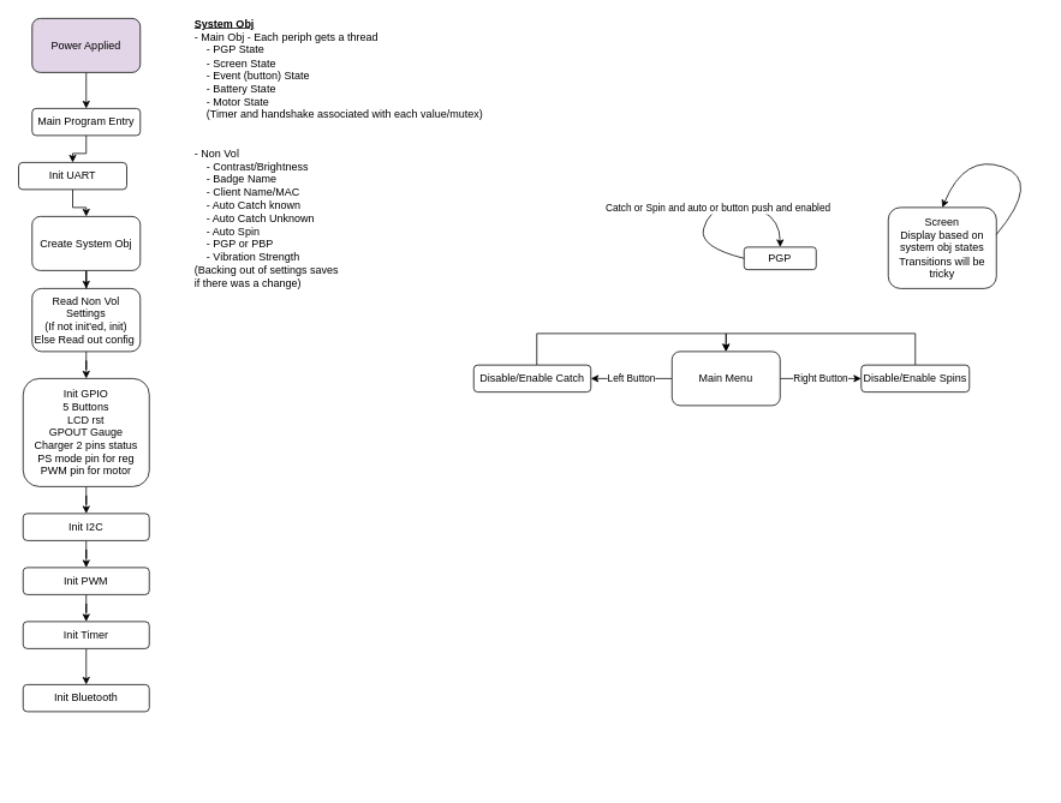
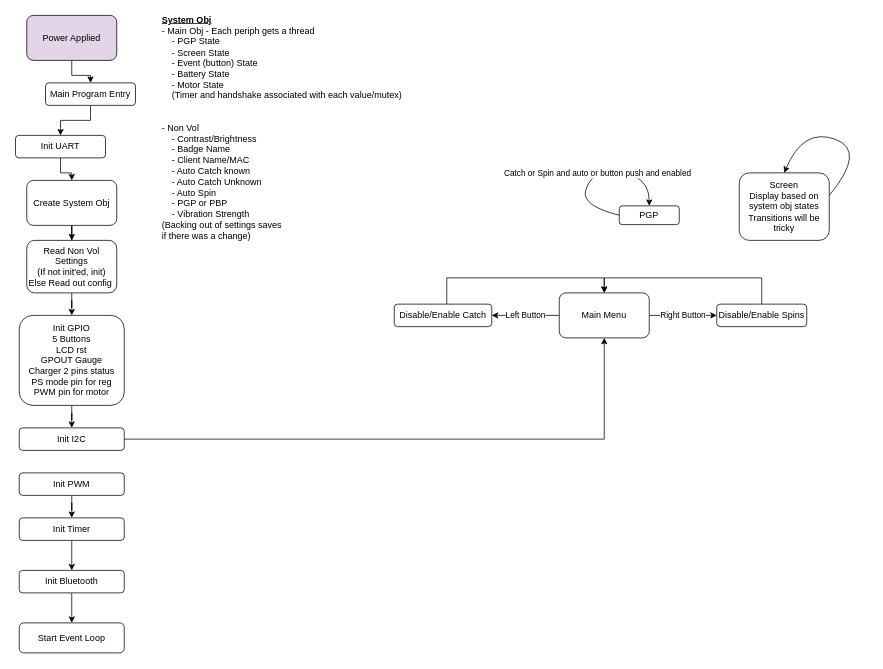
  <mxCell id="0" />
  <mxCell id="1" parent="0" />
  <mxCell id="2" value="" style="edgeStyle=orthogonalEdgeStyle;rounded=0;orthogonalLoop=1;jettySize=auto;html=1;" edge="1" parent="1" source="3" target="5"><mxGeometry relative="1" as="geometry" /></mxCell>
  <mxCell id="3" value="Power Applied" style="rounded=1;whiteSpace=wrap;html=1;fillColor=#e1d5e7;" vertex="1" parent="1"><mxGeometry x="35" y="20" width="120" height="60" as="geometry" /></mxCell>
  <mxCell id="4" value="" style="edgeStyle=orthogonalEdgeStyle;rounded=0;orthogonalLoop=1;jettySize=auto;html=1;" edge="1" parent="1" source="5" target="7"><mxGeometry relative="1" as="geometry" /></mxCell>
- <mxCell id="5" value="Main Program Entry" style="rounded=1;whiteSpace=wrap;html=1;" vertex="1" parent="1"><mxGeometry x="35" y="120" width="120" height="30" as="geometry" /></mxCell>
+ <mxCell id="5" value="Main Program Entry" style="rounded=1;whiteSpace=wrap;html=1;" vertex="1" parent="1"><mxGeometry x="60" y="110" width="120" height="30" as="geometry" /></mxCell>
  <mxCell id="6" value="" style="edgeStyle=orthogonalEdgeStyle;rounded=0;orthogonalLoop=1;jettySize=auto;html=1;" edge="1" parent="1" source="7" target="9"><mxGeometry relative="1" as="geometry" /></mxCell>
  <mxCell id="7" value="Init UART" style="rounded=1;whiteSpace=wrap;html=1;" vertex="1" parent="1"><mxGeometry x="20" y="180" width="120" height="30" as="geometry" /></mxCell>
  <mxCell id="8" value="" style="edgeStyle=orthogonalEdgeStyle;rounded=0;orthogonalLoop=1;jettySize=auto;html=1;" edge="1" parent="1" source="9" target="11"><mxGeometry relative="1" as="geometry" /></mxCell>
  <mxCell id="9" value="Create System Obj" style="rounded=1;whiteSpace=wrap;html=1;" vertex="1" parent="1"><mxGeometry x="35" y="240" width="120" height="60" as="geometry" /></mxCell>
  <mxCell id="10" value="" style="edgeStyle=orthogonalEdgeStyle;rounded=0;orthogonalLoop=1;jettySize=auto;html=1;" edge="1" parent="1" source="11" target="13"><mxGeometry relative="1" as="geometry" /></mxCell>
  <mxCell id="11" value="Read Non Vol Settings&lt;br&gt;(If not init'ed, init)&lt;br&gt;Else Read out config&amp;nbsp;" style="rounded=1;whiteSpace=wrap;html=1;" vertex="1" parent="1"><mxGeometry x="35" y="320" width="120" height="70" as="geometry" /></mxCell>
  <mxCell id="12" value="" style="edgeStyle=orthogonalEdgeStyle;rounded=0;orthogonalLoop=1;jettySize=auto;html=1;" edge="1" parent="1" source="13" target="15"><mxGeometry relative="1" as="geometry" /></mxCell>
  <mxCell id="13" value="Init GPIO&lt;br&gt;5 Buttons&lt;br&gt;LCD rst&lt;br&gt;GPOUT Gauge&lt;br&gt;Charger 2 pins status&lt;br&gt;PS mode pin for reg&lt;br&gt;PWM pin for motor" style="rounded=1;whiteSpace=wrap;html=1;" vertex="1" parent="1"><mxGeometry x="25" y="420" width="140" height="120" as="geometry" /></mxCell>
- <mxCell id="14" value="" style="edgeStyle=orthogonalEdgeStyle;rounded=0;orthogonalLoop=1;jettySize=auto;html=1;" edge="1" parent="1" source="15" target="17"><mxGeometry relative="1" as="geometry" /></mxCell>
+ <mxCell id="14" value="" style="edgeStyle=orthogonalEdgeStyle;rounded=0;orthogonalLoop=1;jettySize=auto;html=1;" edge="1" parent="1" source="15" target="26"><mxGeometry relative="1" as="geometry" /></mxCell>
  <mxCell id="15" value="Init I2C" style="rounded=1;whiteSpace=wrap;html=1;" vertex="1" parent="1"><mxGeometry x="25" y="570" width="140" height="30" as="geometry" /></mxCell>
  <mxCell id="16" value="" style="edgeStyle=orthogonalEdgeStyle;rounded=0;orthogonalLoop=1;jettySize=auto;html=1;" edge="1" parent="1" source="17" target="19"><mxGeometry relative="1" as="geometry" /></mxCell>
  <mxCell id="17" value="Init PWM" style="rounded=1;whiteSpace=wrap;html=1;" vertex="1" parent="1"><mxGeometry x="25" y="630" width="140" height="30" as="geometry" /></mxCell>
  <mxCell id="18" value="" style="edgeStyle=orthogonalEdgeStyle;rounded=0;orthogonalLoop=1;jettySize=auto;html=1;" edge="1" parent="1" source="19" target="21"><mxGeometry relative="1" as="geometry" /></mxCell>
  <mxCell id="19" value="Init Timer" style="rounded=1;whiteSpace=wrap;html=1;" vertex="1" parent="1"><mxGeometry x="25" y="690" width="140" height="30" as="geometry" /></mxCell>
+ <mxCell id="20" value="" style="edgeStyle=orthogonalEdgeStyle;rounded=0;orthogonalLoop=1;jettySize=auto;html=1;" edge="1" parent="1" source="21" target="22"><mxGeometry relative="1" as="geometry" /></mxCell>
  <mxCell id="21" value="Init Bluetooth" style="rounded=1;whiteSpace=wrap;html=1;" vertex="1" parent="1"><mxGeometry x="25" y="760" width="140" height="30" as="geometry" /></mxCell>
+ <mxCell id="22" value="Start Event Loop" style="rounded=1;whiteSpace=wrap;html=1;" vertex="1" parent="1"><mxGeometry x="25" y="830" width="140" height="40" as="geometry" /></mxCell>
  <mxCell id="23" value="&lt;div style=&quot;text-align: left&quot;&gt;&lt;u style=&quot;font-weight: bold&quot;&gt;System Obj&lt;/u&gt;&lt;/div&gt;&lt;div style=&quot;text-align: left&quot;&gt;- Main Obj - Each periph gets a thread&lt;/div&gt;&lt;div style=&quot;text-align: left&quot;&gt;&amp;nbsp; &amp;nbsp; - PGP State&lt;/div&gt;&lt;div style=&quot;text-align: left&quot;&gt;&amp;nbsp; &amp;nbsp; - Screen State&lt;/div&gt;&lt;div style=&quot;text-align: left&quot;&gt;&amp;nbsp; &amp;nbsp; - Event (button) State&lt;/div&gt;&lt;div style=&quot;text-align: left&quot;&gt;&amp;nbsp; &amp;nbsp; - Battery State&lt;/div&gt;&lt;div style=&quot;text-align: left&quot;&gt;&amp;nbsp; &amp;nbsp; - Motor State&lt;/div&gt;&lt;div style=&quot;text-align: left&quot;&gt;&amp;nbsp; &amp;nbsp; (Timer and handshake associated with each value/mutex)&lt;/div&gt;&lt;div style=&quot;text-align: left&quot;&gt;&lt;br&gt;&lt;/div&gt;&lt;div style=&quot;text-align: left&quot;&gt;&lt;br&gt;&lt;/div&gt;&lt;div style=&quot;text-align: left&quot;&gt;- Non Vol&lt;/div&gt;&lt;div style=&quot;text-align: left&quot;&gt;&amp;nbsp; &amp;nbsp; - Contrast/Brightness&lt;/div&gt;&lt;div style=&quot;text-align: left&quot;&gt;&amp;nbsp; &amp;nbsp; - Badge Name&lt;/div&gt;&lt;div style=&quot;text-align: left&quot;&gt;&amp;nbsp; &amp;nbsp; - Client Name/MAC&lt;/div&gt;&lt;div style=&quot;text-align: left&quot;&gt;&amp;nbsp; &amp;nbsp; - Auto Catch known&lt;/div&gt;&lt;div style=&quot;text-align: left&quot;&gt;&amp;nbsp; &amp;nbsp; - Auto Catch Unknown&lt;/div&gt;&lt;div style=&quot;text-align: left&quot;&gt;&amp;nbsp; &amp;nbsp; - Auto Spin&lt;/div&gt;&lt;div style=&quot;text-align: left&quot;&gt;&amp;nbsp; &amp;nbsp; - PGP or PBP&lt;/div&gt;&lt;div style=&quot;text-align: left&quot;&gt;&amp;nbsp; &amp;nbsp; - Vibration Strength&lt;/div&gt;&lt;div style=&quot;text-align: left&quot;&gt;(Backing out of settings saves&amp;nbsp;&lt;/div&gt;&lt;div style=&quot;text-align: left&quot;&gt;if there was a change)&lt;/div&gt;" style="text;html=1;align=center;verticalAlign=middle;resizable=0;points=[];autosize=1;" vertex="1" parent="1"><mxGeometry x="205" y="20" width="340" height="300" as="geometry" /></mxCell>
  <mxCell id="24" value="Right Button" style="edgeStyle=orthogonalEdgeStyle;rounded=0;orthogonalLoop=1;jettySize=auto;html=1;" edge="1" parent="1" source="26" target="28"><mxGeometry relative="1" as="geometry" /></mxCell>
  <mxCell id="25" value="Left Button" style="edgeStyle=orthogonalEdgeStyle;rounded=0;orthogonalLoop=1;jettySize=auto;html=1;" edge="1" parent="1" source="26" target="30"><mxGeometry relative="1" as="geometry" /></mxCell>
  <mxCell id="26" value="Main Menu" style="rounded=1;whiteSpace=wrap;html=1;" vertex="1" parent="1"><mxGeometry x="745" y="390" width="120" height="60" as="geometry" /></mxCell>
  <mxCell id="27" style="edgeStyle=orthogonalEdgeStyle;rounded=0;orthogonalLoop=1;jettySize=auto;html=1;entryX=0.5;entryY=0;entryDx=0;entryDy=0;" edge="1" parent="1" source="28" target="26"><mxGeometry relative="1" as="geometry"><Array as="points"><mxPoint x="1015" y="370" /><mxPoint x="805" y="370" /></Array></mxGeometry></mxCell>
  <mxCell id="28" value="Disable/Enable Spins" style="rounded=1;whiteSpace=wrap;html=1;" vertex="1" parent="1"><mxGeometry x="955" y="405" width="120" height="30" as="geometry" /></mxCell>
  <mxCell id="29" style="edgeStyle=orthogonalEdgeStyle;rounded=0;orthogonalLoop=1;jettySize=auto;html=1;" edge="1" parent="1" source="30"><mxGeometry relative="1" as="geometry"><mxPoint x="805" y="390" as="targetPoint" /><Array as="points"><mxPoint x="595" y="370" /><mxPoint x="805" y="370" /></Array></mxGeometry></mxCell>
  <mxCell id="30" value="Disable/Enable Catch" style="rounded=1;whiteSpace=wrap;html=1;" vertex="1" parent="1"><mxGeometry x="525" y="405" width="130" height="30" as="geometry" /></mxCell>
  <mxCell id="31" value="PGP" style="rounded=1;whiteSpace=wrap;html=1;" vertex="1" parent="1"><mxGeometry x="825" y="274" width="80" height="25" as="geometry" /></mxCell>
  <mxCell id="32" value="Catch or Spin and auto or button push and enabled" style="curved=1;endArrow=classic;html=1;exitX=0;exitY=0.5;exitDx=0;exitDy=0;entryX=0.5;entryY=0;entryDx=0;entryDy=0;" edge="1" parent="1" source="31" target="31"><mxGeometry width="50" height="50" relative="1" as="geometry"><mxPoint x="1125" y="224" as="sourcePoint" /><mxPoint x="1175" y="174" as="targetPoint" /><Array as="points"><mxPoint x="775" y="274" /><mxPoint x="785" y="234" /><mxPoint x="825" y="224" /><mxPoint x="865" y="244" /></Array></mxGeometry></mxCell>
  <mxCell id="33" value="Screen&lt;br&gt;Display based on system obj states&lt;br&gt;Transitions will be tricky" style="rounded=1;whiteSpace=wrap;html=1;" vertex="1" parent="1"><mxGeometry x="985" y="230" width="120" height="90" as="geometry" /></mxCell>
  <mxCell id="34" value="" style="curved=1;endArrow=classic;html=1;entryX=0.5;entryY=0;entryDx=0;entryDy=0;" edge="1" parent="1" target="33"><mxGeometry width="50" height="50" relative="1" as="geometry"><mxPoint x="1105" y="260" as="sourcePoint" /><mxPoint x="1155" y="210" as="targetPoint" /><Array as="points"><mxPoint x="1155" y="200" /><mxPoint x="1070" y="170" /></Array></mxGeometry></mxCell>
